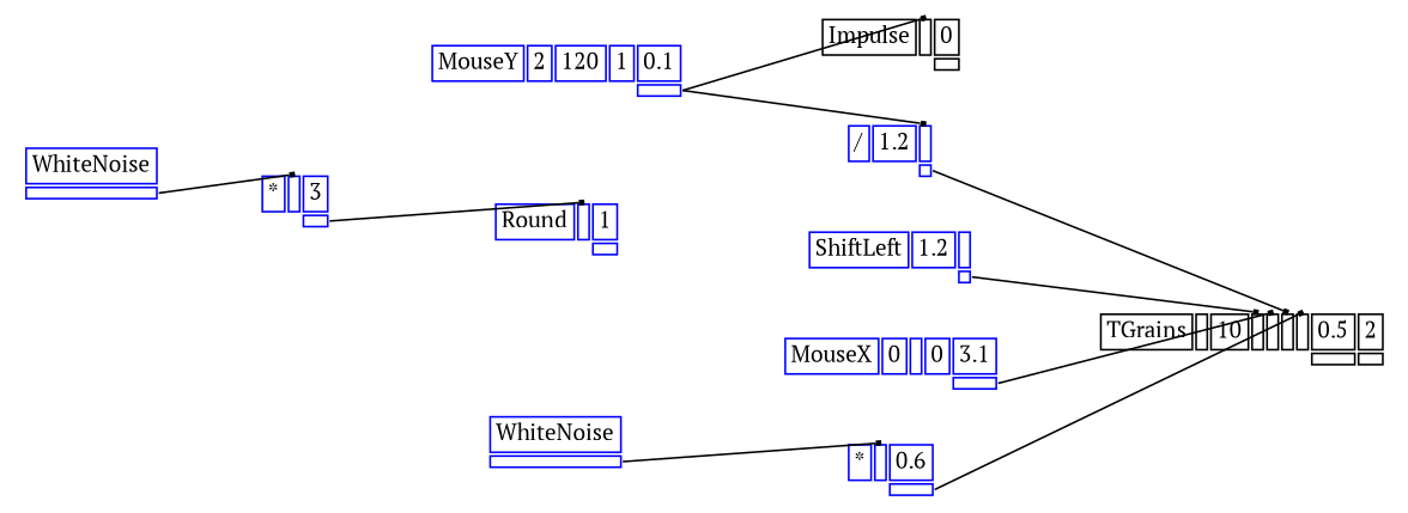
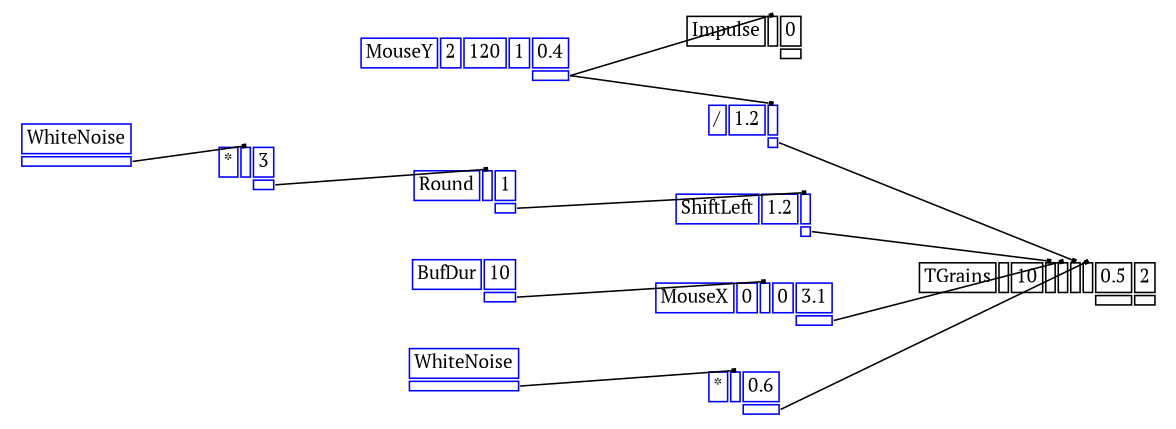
  digraph {
    fontname="PT Serif"
    rankdir=LR
    splines=false
    node [color=blue fontname="PT Serif" fontsize=12 shape=plaintext]
    edge [arrowhead=box arrowsize=0.25 fontname="PT Serif" headport=i_0 tailport=o_0]
-   n1 [label=<<TABLE BORDER="0" CELLBORDER="1"><TR><TD>MouseY</TD><TD ID="u_4:K_0">2</TD><TD ID="u_4:K_1">120</TD><TD ID="u_4:K_2">1</TD><TD ID="u_4:K_3">0.1</TD></TR><TR><TD BORDER="0"></TD><TD BORDER="0"></TD><TD BORDER="0"></TD><TD BORDER="0"></TD><TD PORT="o_0" ID="u_4:o_0"></TD></TR></TABLE>>]
+   n1 [label=<<TABLE BORDER="0" CELLBORDER="1"><TR><TD>MouseY</TD><TD ID="u_4:K_0">2</TD><TD ID="u_4:K_1">120</TD><TD ID="u_4:K_2">1</TD><TD ID="u_4:K_3">0.4</TD></TR><TR><TD BORDER="0"></TD><TD BORDER="0"></TD><TD BORDER="0"></TD><TD BORDER="0"></TD><TD PORT="o_0" ID="u_4:o_0"></TD></TR></TABLE>>]
    n2 [color=black label=<<TABLE BORDER="0" CELLBORDER="1"><TR><TD>Impulse</TD><TD PORT="i_0" ID="u_6:i_0"></TD><TD ID="u_6:K_1">0</TD></TR><TR><TD BORDER="0"></TD><TD BORDER="0"></TD><TD PORT="o_0" ID="u_6:o_0"></TD></TR></TABLE>>]
    n3 [label=<<TABLE BORDER="0" CELLBORDER="1"><TR><TD>/</TD><TD ID="u_16:K_0">1.2</TD><TD PORT="i_1" ID="u_16:i_1"></TD></TR><TR><TD BORDER="0"></TD><TD BORDER="0"></TD><TD PORT="o_0" ID="u_16:o_0"></TD></TR></TABLE>>]
    n4 [color=black label=<<TABLE BORDER="0" CELLBORDER="1"><TR><TD>TGrains</TD><TD PORT="i_0" ID="u_21:i_0"></TD><TD ID="u_21:K_1">10</TD><TD PORT="i_2" ID="u_21:i_2"></TD><TD PORT="i_3" ID="u_21:i_3"></TD><TD PORT="i_4" ID="u_21:i_4"></TD><TD PORT="i_5" ID="u_21:i_5"></TD><TD ID="u_21:K_6">0.5</TD><TD ID="u_21:K_7">2</TD></TR><TR><TD BORDER="0"></TD><TD BORDER="0"></TD><TD BORDER="0"></TD><TD BORDER="0"></TD><TD BORDER="0"></TD><TD BORDER="0"></TD><TD BORDER="0"></TD><TD PORT="o_0" ID="u_21:o_0"></TD><TD PORT="o_1" ID="u_21:o_1"></TD></TR></TABLE>>]
    n5 [label=<<TABLE BORDER="0" CELLBORDER="1"><TR><TD>WhiteNoise</TD></TR><TR><TD PORT="o_0" ID="u_9:o_0"></TD></TR></TABLE>>]
    n6 [label=<<TABLE BORDER="0" CELLBORDER="1"><TR><TD>*</TD><TD PORT="i_0" ID="u_11:i_0"></TD><TD ID="u_11:K_1">3</TD></TR><TR><TD BORDER="0"></TD><TD BORDER="0"></TD><TD PORT="o_0" ID="u_11:o_0"></TD></TR></TABLE>>]
    n7 [label=<<TABLE BORDER="0" CELLBORDER="1"><TR><TD>Round</TD><TD PORT="i_0" ID="u_12:i_0"></TD><TD ID="u_12:K_1">1</TD></TR><TR><TD BORDER="0"></TD><TD BORDER="0"></TD><TD PORT="o_0" ID="u_12:o_0"></TD></TR></TABLE>>]
    n8 [label=<<TABLE BORDER="0" CELLBORDER="1"><TR><TD>ShiftLeft</TD><TD ID="u_13:K_0">1.2</TD><TD PORT="i_1" ID="u_13:i_1"></TD></TR><TR><TD BORDER="0"></TD><TD BORDER="0"></TD><TD PORT="o_0" ID="u_13:o_0"></TD></TR></TABLE>>]
+   n9 [label=<<TABLE BORDER="0" CELLBORDER="1"><TR><TD>BufDur</TD><TD ID="u_14:K_0">10</TD></TR><TR><TD BORDER="0"></TD><TD PORT="o_0" ID="u_14:o_0"></TD></TR></TABLE>>]
    n10 [label=<<TABLE BORDER="0" CELLBORDER="1"><TR><TD>MouseX</TD><TD ID="u_15:K_0">0</TD><TD PORT="i_1" ID="u_15:i_1"></TD><TD ID="u_15:K_2">0</TD><TD ID="u_15:K_3">3.1</TD></TR><TR><TD BORDER="0"></TD><TD BORDER="0"></TD><TD BORDER="0"></TD><TD BORDER="0"></TD><TD PORT="o_0" ID="u_15:o_0"></TD></TR></TABLE>>]
    n11 [label=<<TABLE BORDER="0" CELLBORDER="1"><TR><TD>WhiteNoise</TD></TR><TR><TD PORT="o_0" ID="u_17:o_0"></TD></TR></TABLE>>]
    n12 [label=<<TABLE BORDER="0" CELLBORDER="1"><TR><TD>*</TD><TD PORT="i_0" ID="u_19:i_0"></TD><TD ID="u_19:K_1">0.6</TD></TR><TR><TD BORDER="0"></TD><TD BORDER="0"></TD><TD PORT="o_0" ID="u_19:o_0"></TD></TR></TABLE>>]
    n1 -> n2
    n1 -> n3 [headport=i_1]
    n3 -> n4 [headport=i_4]
    n5 -> n6
    n6 -> n7
+   n7 -> n8 [headport=i_1]
    n8 -> n4 [headport=i_2]
+   n9 -> n10 [headport=i_1]
    n10 -> n4 [headport=i_3]
    n11 -> n12
    n12 -> n4 [headport=i_5]
  }
